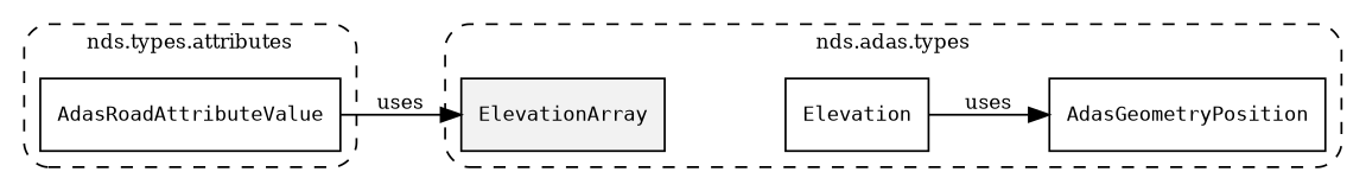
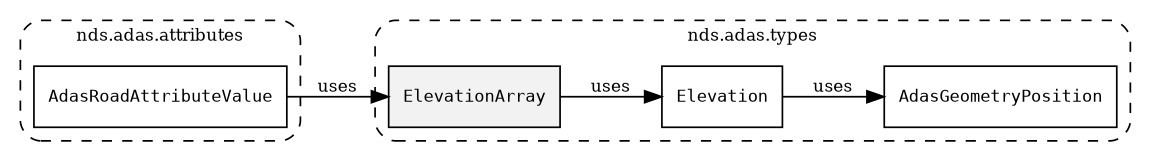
  digraph {
    fontsize=10
    rankdir=LR
    node [fontsize=10 shape=box]
    edge [fontsize=10]
    n1 [fillcolor="#0000000D" label=<<font face="monospace"><table align="center" border="0" cellspacing="0" cellpadding="0"><tr><td href="../../../content/packages/nds.adas.types.html#Structure-ElevationArray" title="Structure defined in nds.adas.types">ElevationArray</td></tr></table></font>> style=filled]
    n2 [label=<<font face="monospace"><table align="center" border="0" cellspacing="0" cellpadding="0"><tr><td href="../../../content/packages/nds.adas.types.html#Subtype-AdasGeometryPosition" title="Subtype defined in nds.adas.types">AdasGeometryPosition</td></tr></table></font>>]
    n3 [label=<<font face="monospace"><table align="center" border="0" cellspacing="0" cellpadding="0"><tr><td href="../../../content/packages/nds.adas.types.html#Subtype-Elevation" title="Subtype defined in nds.adas.types">Elevation</td></tr></table></font>>]
    n4 [label=<<font face="monospace"><table align="center" border="0" cellspacing="0" cellpadding="0"><tr><td href="../../../content/packages/nds.adas.attributes.html#Choice-AdasRoadAttributeValue" title="Choice defined in nds.adas.attributes">AdasRoadAttributeValue</td></tr></table></font>>]
    subgraph cluster_1 {
      label="nds.adas.types"
      style="dashed, rounded"
      n1
      n2
      n3
    }
    subgraph cluster_2 {
-     label="nds.types.attributes"
+     label="nds.adas.attributes"
      style="dashed, rounded"
      n4
    }
+   n1 -> n3 [label=uses]
    n3 -> n2 [label=uses]
    n4 -> n1 [label=uses]
  }
